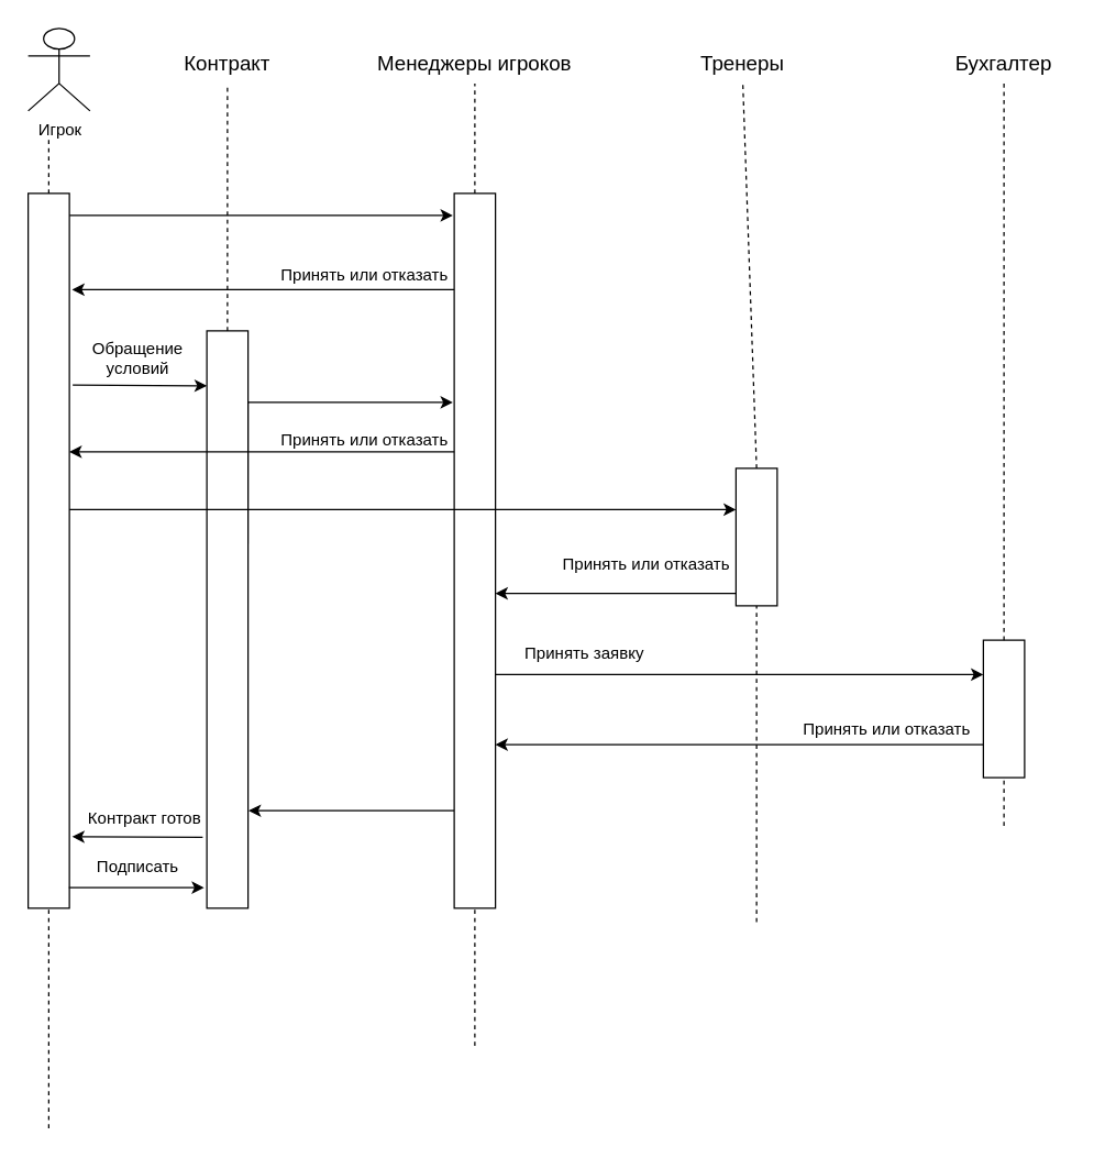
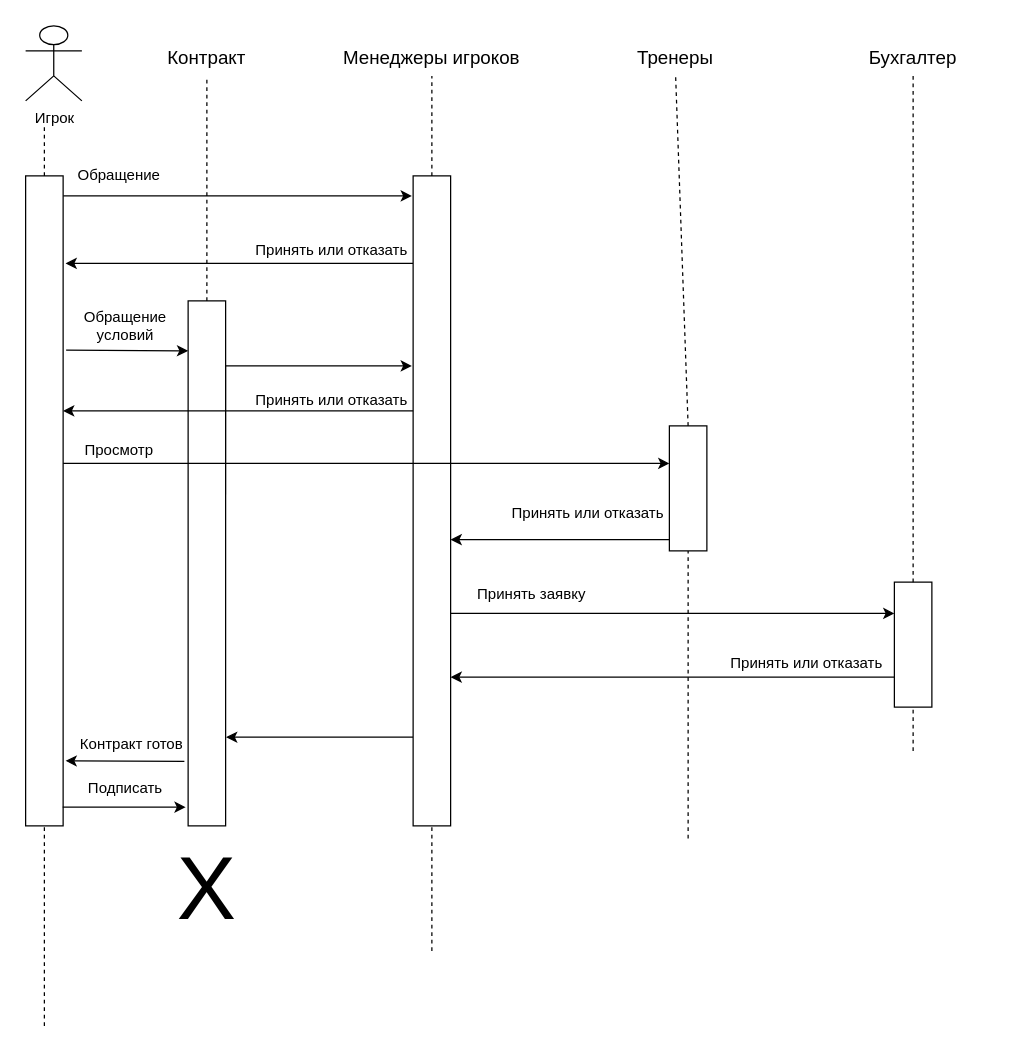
  <mxCell id="0" />
  <mxCell id="1" parent="0" />
  <mxCell id="2" value="Игрок" style="shape=umlActor;verticalLabelPosition=bottom;verticalAlign=top;html=1;outlineConnect=0;" vertex="1" parent="1"><mxGeometry x="20" y="20" width="45" height="60" as="geometry" /></mxCell>
  <mxCell id="3" value="&lt;font style=&quot;font-size: 15px&quot;&gt;Менеджеры игроков&lt;/font&gt;" style="text;html=1;strokeColor=none;fillColor=none;align=center;verticalAlign=middle;whiteSpace=wrap;rounded=0;" vertex="1" parent="1"><mxGeometry x="260" y="30" width="170" height="30" as="geometry" /></mxCell>
  <mxCell id="4" value="&lt;font style=&quot;font-size: 15px&quot;&gt;Контракт&lt;/font&gt;" style="text;html=1;strokeColor=none;fillColor=none;align=center;verticalAlign=middle;whiteSpace=wrap;rounded=0;" vertex="1" parent="1"><mxGeometry x="115" y="30" width="100" height="30" as="geometry" /></mxCell>
  <mxCell id="5" value="&lt;font style=&quot;font-size: 15px&quot;&gt;Тренеры&lt;/font&gt;" style="text;html=1;strokeColor=none;fillColor=none;align=center;verticalAlign=middle;whiteSpace=wrap;rounded=0;" vertex="1" parent="1"><mxGeometry x="480" y="30" width="120" height="30" as="geometry" /></mxCell>
  <mxCell id="6" value="&lt;font style=&quot;font-size: 15px&quot;&gt;Бухгалтер&lt;/font&gt;" style="text;html=1;strokeColor=none;fillColor=none;align=center;verticalAlign=middle;whiteSpace=wrap;rounded=0;" vertex="1" parent="1"><mxGeometry x="670" y="30" width="120" height="30" as="geometry" /></mxCell>
  <mxCell id="7" style="edgeStyle=orthogonalEdgeStyle;rounded=0;orthogonalLoop=1;jettySize=auto;html=1;" edge="1" parent="1" source="8"><mxGeometry relative="1" as="geometry"><mxPoint x="329" y="156" as="targetPoint" /><Array as="points"><mxPoint x="110" y="156" /><mxPoint x="110" y="156" /></Array></mxGeometry></mxCell>
  <mxCell id="8" value="" style="rounded=0;whiteSpace=wrap;html=1;" vertex="1" parent="1"><mxGeometry x="20" y="140" width="30" height="520" as="geometry" /></mxCell>
  <mxCell id="9" style="edgeStyle=orthogonalEdgeStyle;rounded=0;orthogonalLoop=1;jettySize=auto;html=1;" edge="1" parent="1" source="12"><mxGeometry relative="1" as="geometry"><mxPoint x="52" y="210" as="targetPoint" /><Array as="points"><mxPoint x="52" y="210" /></Array></mxGeometry></mxCell>
  <mxCell id="10" style="edgeStyle=orthogonalEdgeStyle;rounded=0;orthogonalLoop=1;jettySize=auto;html=1;entryX=0;entryY=0.25;entryDx=0;entryDy=0;" edge="1" parent="1" source="12" target="26"><mxGeometry relative="1" as="geometry"><Array as="points"><mxPoint x="450" y="490" /><mxPoint x="450" y="490" /></Array></mxGeometry></mxCell>
  <mxCell id="11" style="edgeStyle=orthogonalEdgeStyle;rounded=0;orthogonalLoop=1;jettySize=auto;html=1;entryX=1.013;entryY=0.831;entryDx=0;entryDy=0;entryPerimeter=0;" edge="1" parent="1" source="12" target="16"><mxGeometry relative="1" as="geometry"><Array as="points"><mxPoint x="290" y="589" /><mxPoint x="290" y="589" /></Array></mxGeometry></mxCell>
  <mxCell id="12" value="" style="rounded=0;whiteSpace=wrap;html=1;" vertex="1" parent="1"><mxGeometry x="330" y="140" width="30" height="520" as="geometry" /></mxCell>
+ <mxCell id="13" value="Обращение" style="text;html=1;strokeColor=none;fillColor=none;align=center;verticalAlign=middle;whiteSpace=wrap;rounded=0;" vertex="1" parent="1"><mxGeometry x="50" y="130" width="90" height="20" as="geometry" /></mxCell>
  <mxCell id="14" value="Принять или отказать" style="text;html=1;strokeColor=none;fillColor=none;align=center;verticalAlign=middle;whiteSpace=wrap;rounded=0;" vertex="1" parent="1"><mxGeometry x="200" y="190" width="130" height="20" as="geometry" /></mxCell>
  <mxCell id="15" style="edgeStyle=orthogonalEdgeStyle;rounded=0;orthogonalLoop=1;jettySize=auto;html=1;exitX=0.995;exitY=0.369;exitDx=0;exitDy=0;exitPerimeter=0;" edge="1" parent="1" source="16"><mxGeometry relative="1" as="geometry"><mxPoint x="329" y="292" as="targetPoint" /><Array as="points"><mxPoint x="329" y="292" /></Array></mxGeometry></mxCell>
  <mxCell id="16" value="" style="rounded=0;whiteSpace=wrap;html=1;" vertex="1" parent="1"><mxGeometry x="150" y="240" width="30" height="420" as="geometry" /></mxCell>
  <mxCell id="17" value="Обращение условий" style="text;html=1;strokeColor=none;fillColor=none;align=center;verticalAlign=middle;whiteSpace=wrap;rounded=0;" vertex="1" parent="1"><mxGeometry x="60" y="250" width="80" height="20" as="geometry" /></mxCell>
  <mxCell id="18" style="edgeStyle=orthogonalEdgeStyle;rounded=0;orthogonalLoop=1;jettySize=auto;html=1;" edge="1" parent="1" source="19"><mxGeometry relative="1" as="geometry"><mxPoint x="360" y="431" as="targetPoint" /><Array as="points"><mxPoint x="490" y="431" /><mxPoint x="490" y="431" /></Array></mxGeometry></mxCell>
  <mxCell id="19" value="" style="rounded=0;whiteSpace=wrap;html=1;" vertex="1" parent="1"><mxGeometry x="535" y="340" width="30" height="100" as="geometry" /></mxCell>
  <mxCell id="20" style="edgeStyle=orthogonalEdgeStyle;rounded=0;orthogonalLoop=1;jettySize=auto;html=1;" edge="1" parent="1" source="12"><mxGeometry relative="1" as="geometry"><mxPoint x="50" y="328" as="targetPoint" /><Array as="points"><mxPoint x="260" y="328" /><mxPoint x="260" y="328" /></Array></mxGeometry></mxCell>
  <mxCell id="21" value="Принять или отказать" style="text;html=1;strokeColor=none;fillColor=none;align=center;verticalAlign=middle;whiteSpace=wrap;rounded=0;" vertex="1" parent="1"><mxGeometry x="200" y="310" width="130" height="20" as="geometry" /></mxCell>
  <mxCell id="22" style="edgeStyle=orthogonalEdgeStyle;rounded=0;orthogonalLoop=1;jettySize=auto;html=1;" edge="1" parent="1" source="8"><mxGeometry relative="1" as="geometry"><mxPoint x="535" y="370" as="targetPoint" /><Array as="points"><mxPoint x="535" y="370" /></Array></mxGeometry></mxCell>
  <mxCell id="23" value="Принять или отказать" style="text;html=1;strokeColor=none;fillColor=none;align=center;verticalAlign=middle;whiteSpace=wrap;rounded=0;" vertex="1" parent="1"><mxGeometry x="405" y="400" width="130" height="20" as="geometry" /></mxCell>
+ <mxCell id="24" value="Просмотр" style="text;html=1;strokeColor=none;fillColor=none;align=center;verticalAlign=middle;whiteSpace=wrap;rounded=0;" vertex="1" parent="1"><mxGeometry x="50" y="350" width="90" height="20" as="geometry" /></mxCell>
  <mxCell id="25" style="edgeStyle=orthogonalEdgeStyle;rounded=0;orthogonalLoop=1;jettySize=auto;html=1;" edge="1" parent="1" source="26"><mxGeometry relative="1" as="geometry"><mxPoint x="360" y="541" as="targetPoint" /><Array as="points"><mxPoint x="630" y="541" /><mxPoint x="630" y="541" /></Array></mxGeometry></mxCell>
  <mxCell id="26" value="" style="rounded=0;whiteSpace=wrap;html=1;" vertex="1" parent="1"><mxGeometry x="715" y="465" width="30" height="100" as="geometry" /></mxCell>
  <mxCell id="27" value="Принять заявку" style="text;html=1;strokeColor=none;fillColor=none;align=center;verticalAlign=middle;whiteSpace=wrap;rounded=0;" vertex="1" parent="1"><mxGeometry x="360" y="465" width="130" height="20" as="geometry" /></mxCell>
  <mxCell id="28" value="Принять или отказать" style="text;html=1;strokeColor=none;fillColor=none;align=center;verticalAlign=middle;whiteSpace=wrap;rounded=0;" vertex="1" parent="1"><mxGeometry x="580" y="520" width="130" height="20" as="geometry" /></mxCell>
  <mxCell id="29" value="" style="endArrow=classic;html=1;exitX=1.08;exitY=0.268;exitDx=0;exitDy=0;exitPerimeter=0;" edge="1" parent="1" source="8"><mxGeometry width="50" height="50" relative="1" as="geometry"><mxPoint x="100" y="330" as="sourcePoint" /><mxPoint x="150" y="280" as="targetPoint" /></mxGeometry></mxCell>
  <mxCell id="30" value="" style="endArrow=classic;html=1;exitX=-0.1;exitY=0.877;exitDx=0;exitDy=0;exitPerimeter=0;" edge="1" parent="1" source="16"><mxGeometry width="50" height="50" relative="1" as="geometry"><mxPoint x="70" y="560" as="sourcePoint" /><mxPoint x="52" y="608" as="targetPoint" /></mxGeometry></mxCell>
  <mxCell id="31" value="Контракт готов" style="text;html=1;strokeColor=none;fillColor=none;align=center;verticalAlign=middle;whiteSpace=wrap;rounded=0;" vertex="1" parent="1"><mxGeometry x="60" y="585" width="90" height="20" as="geometry" /></mxCell>
  <mxCell id="32" value="" style="endArrow=classic;html=1;exitX=0.989;exitY=0.971;exitDx=0;exitDy=0;exitPerimeter=0;" edge="1" parent="1" source="8"><mxGeometry width="50" height="50" relative="1" as="geometry"><mxPoint x="100" y="670" as="sourcePoint" /><mxPoint x="148" y="645" as="targetPoint" /></mxGeometry></mxCell>
  <mxCell id="33" value="Подписать" style="text;html=1;strokeColor=none;fillColor=none;align=center;verticalAlign=middle;whiteSpace=wrap;rounded=0;" vertex="1" parent="1"><mxGeometry x="55" y="620" width="90" height="20" as="geometry" /></mxCell>
+ <mxCell id="34" value="&lt;font style=&quot;font-size: 71px&quot;&gt;Х&lt;/font&gt;" style="text;html=1;strokeColor=none;fillColor=none;align=center;verticalAlign=middle;whiteSpace=wrap;rounded=0;" vertex="1" parent="1"><mxGeometry x="135" y="680" width="60" height="60" as="geometry" /></mxCell>
  <mxCell id="35" value="" style="endArrow=none;dashed=1;html=1;exitX=0.5;exitY=0;exitDx=0;exitDy=0;" edge="1" parent="1" source="8"><mxGeometry width="50" height="50" relative="1" as="geometry"><mxPoint x="190" y="140" as="sourcePoint" /><mxPoint x="35" y="100" as="targetPoint" /></mxGeometry></mxCell>
  <mxCell id="36" value="" style="endArrow=none;dashed=1;html=1;entryX=0.5;entryY=1;entryDx=0;entryDy=0;" edge="1" parent="1" target="8"><mxGeometry width="50" height="50" relative="1" as="geometry"><mxPoint x="35" y="820" as="sourcePoint" /><mxPoint x="70" y="690" as="targetPoint" /></mxGeometry></mxCell>
  <mxCell id="37" value="" style="endArrow=none;dashed=1;html=1;entryX=0.5;entryY=1;entryDx=0;entryDy=0;exitX=0.5;exitY=0;exitDx=0;exitDy=0;" edge="1" parent="1" source="16" target="4"><mxGeometry width="50" height="50" relative="1" as="geometry"><mxPoint x="140" y="140" as="sourcePoint" /><mxPoint x="190" y="90" as="targetPoint" /></mxGeometry></mxCell>
  <mxCell id="38" value="" style="endArrow=none;dashed=1;html=1;entryX=0.5;entryY=1;entryDx=0;entryDy=0;exitX=0.5;exitY=0;exitDx=0;exitDy=0;" edge="1" parent="1" source="12" target="3"><mxGeometry width="50" height="50" relative="1" as="geometry"><mxPoint x="420" y="260" as="sourcePoint" /><mxPoint x="470" y="210" as="targetPoint" /></mxGeometry></mxCell>
  <mxCell id="39" value="" style="endArrow=none;dashed=1;html=1;entryX=0.5;entryY=1;entryDx=0;entryDy=0;" edge="1" parent="1" target="12"><mxGeometry width="50" height="50" relative="1" as="geometry"><mxPoint x="345" y="760" as="sourcePoint" /><mxPoint x="370" y="700" as="targetPoint" /></mxGeometry></mxCell>
  <mxCell id="40" value="" style="endArrow=none;dashed=1;html=1;entryX=0.5;entryY=1;entryDx=0;entryDy=0;exitX=0.5;exitY=0;exitDx=0;exitDy=0;" edge="1" parent="1" source="19" target="5"><mxGeometry width="50" height="50" relative="1" as="geometry"><mxPoint x="570" y="210" as="sourcePoint" /><mxPoint x="620" y="160" as="targetPoint" /></mxGeometry></mxCell>
  <mxCell id="41" value="" style="endArrow=none;dashed=1;html=1;entryX=0.5;entryY=1;entryDx=0;entryDy=0;" edge="1" parent="1" target="19"><mxGeometry width="50" height="50" relative="1" as="geometry"><mxPoint x="550" y="670" as="sourcePoint" /><mxPoint x="690" y="420" as="targetPoint" /></mxGeometry></mxCell>
  <mxCell id="42" value="" style="endArrow=none;dashed=1;html=1;entryX=0.5;entryY=1;entryDx=0;entryDy=0;exitX=0.5;exitY=0;exitDx=0;exitDy=0;" edge="1" parent="1" source="26" target="6"><mxGeometry width="50" height="50" relative="1" as="geometry"><mxPoint x="690" y="210" as="sourcePoint" /><mxPoint x="740" y="160" as="targetPoint" /></mxGeometry></mxCell>
  <mxCell id="43" value="" style="endArrow=none;dashed=1;html=1;entryX=0.5;entryY=1;entryDx=0;entryDy=0;" edge="1" parent="1" target="26"><mxGeometry width="50" height="50" relative="1" as="geometry"><mxPoint x="730" y="600" as="sourcePoint" /><mxPoint x="760" y="650" as="targetPoint" /></mxGeometry></mxCell>
